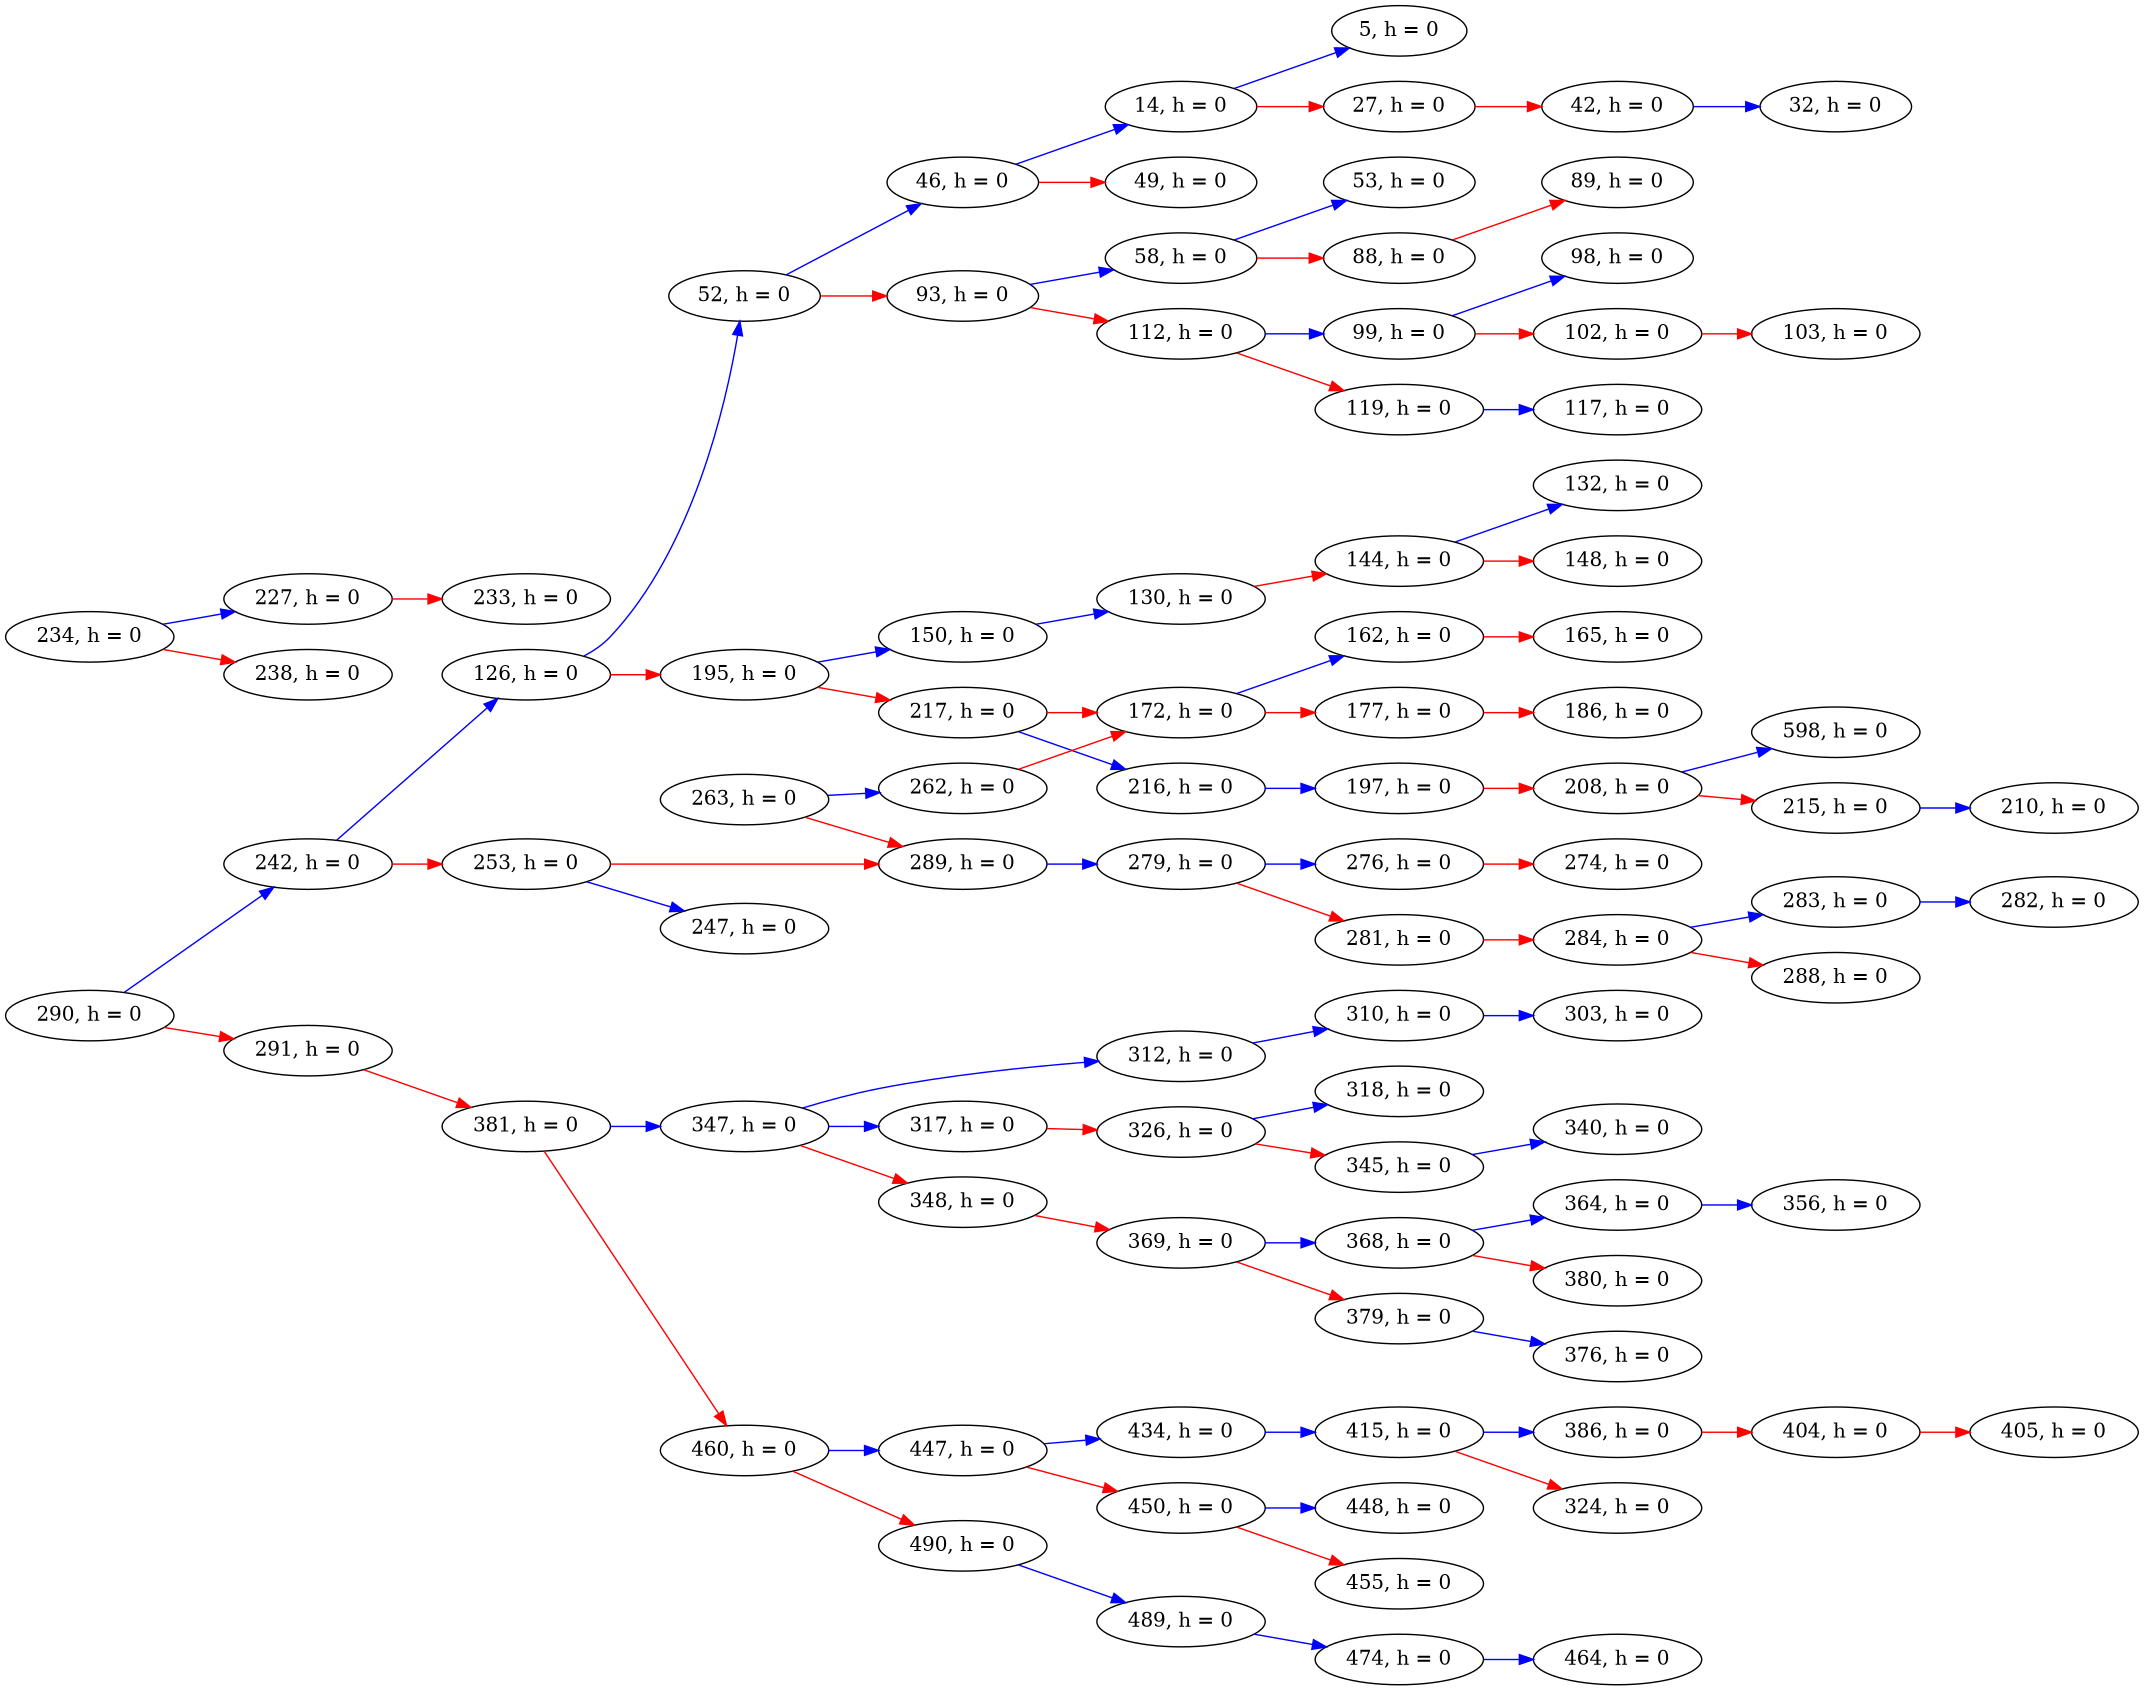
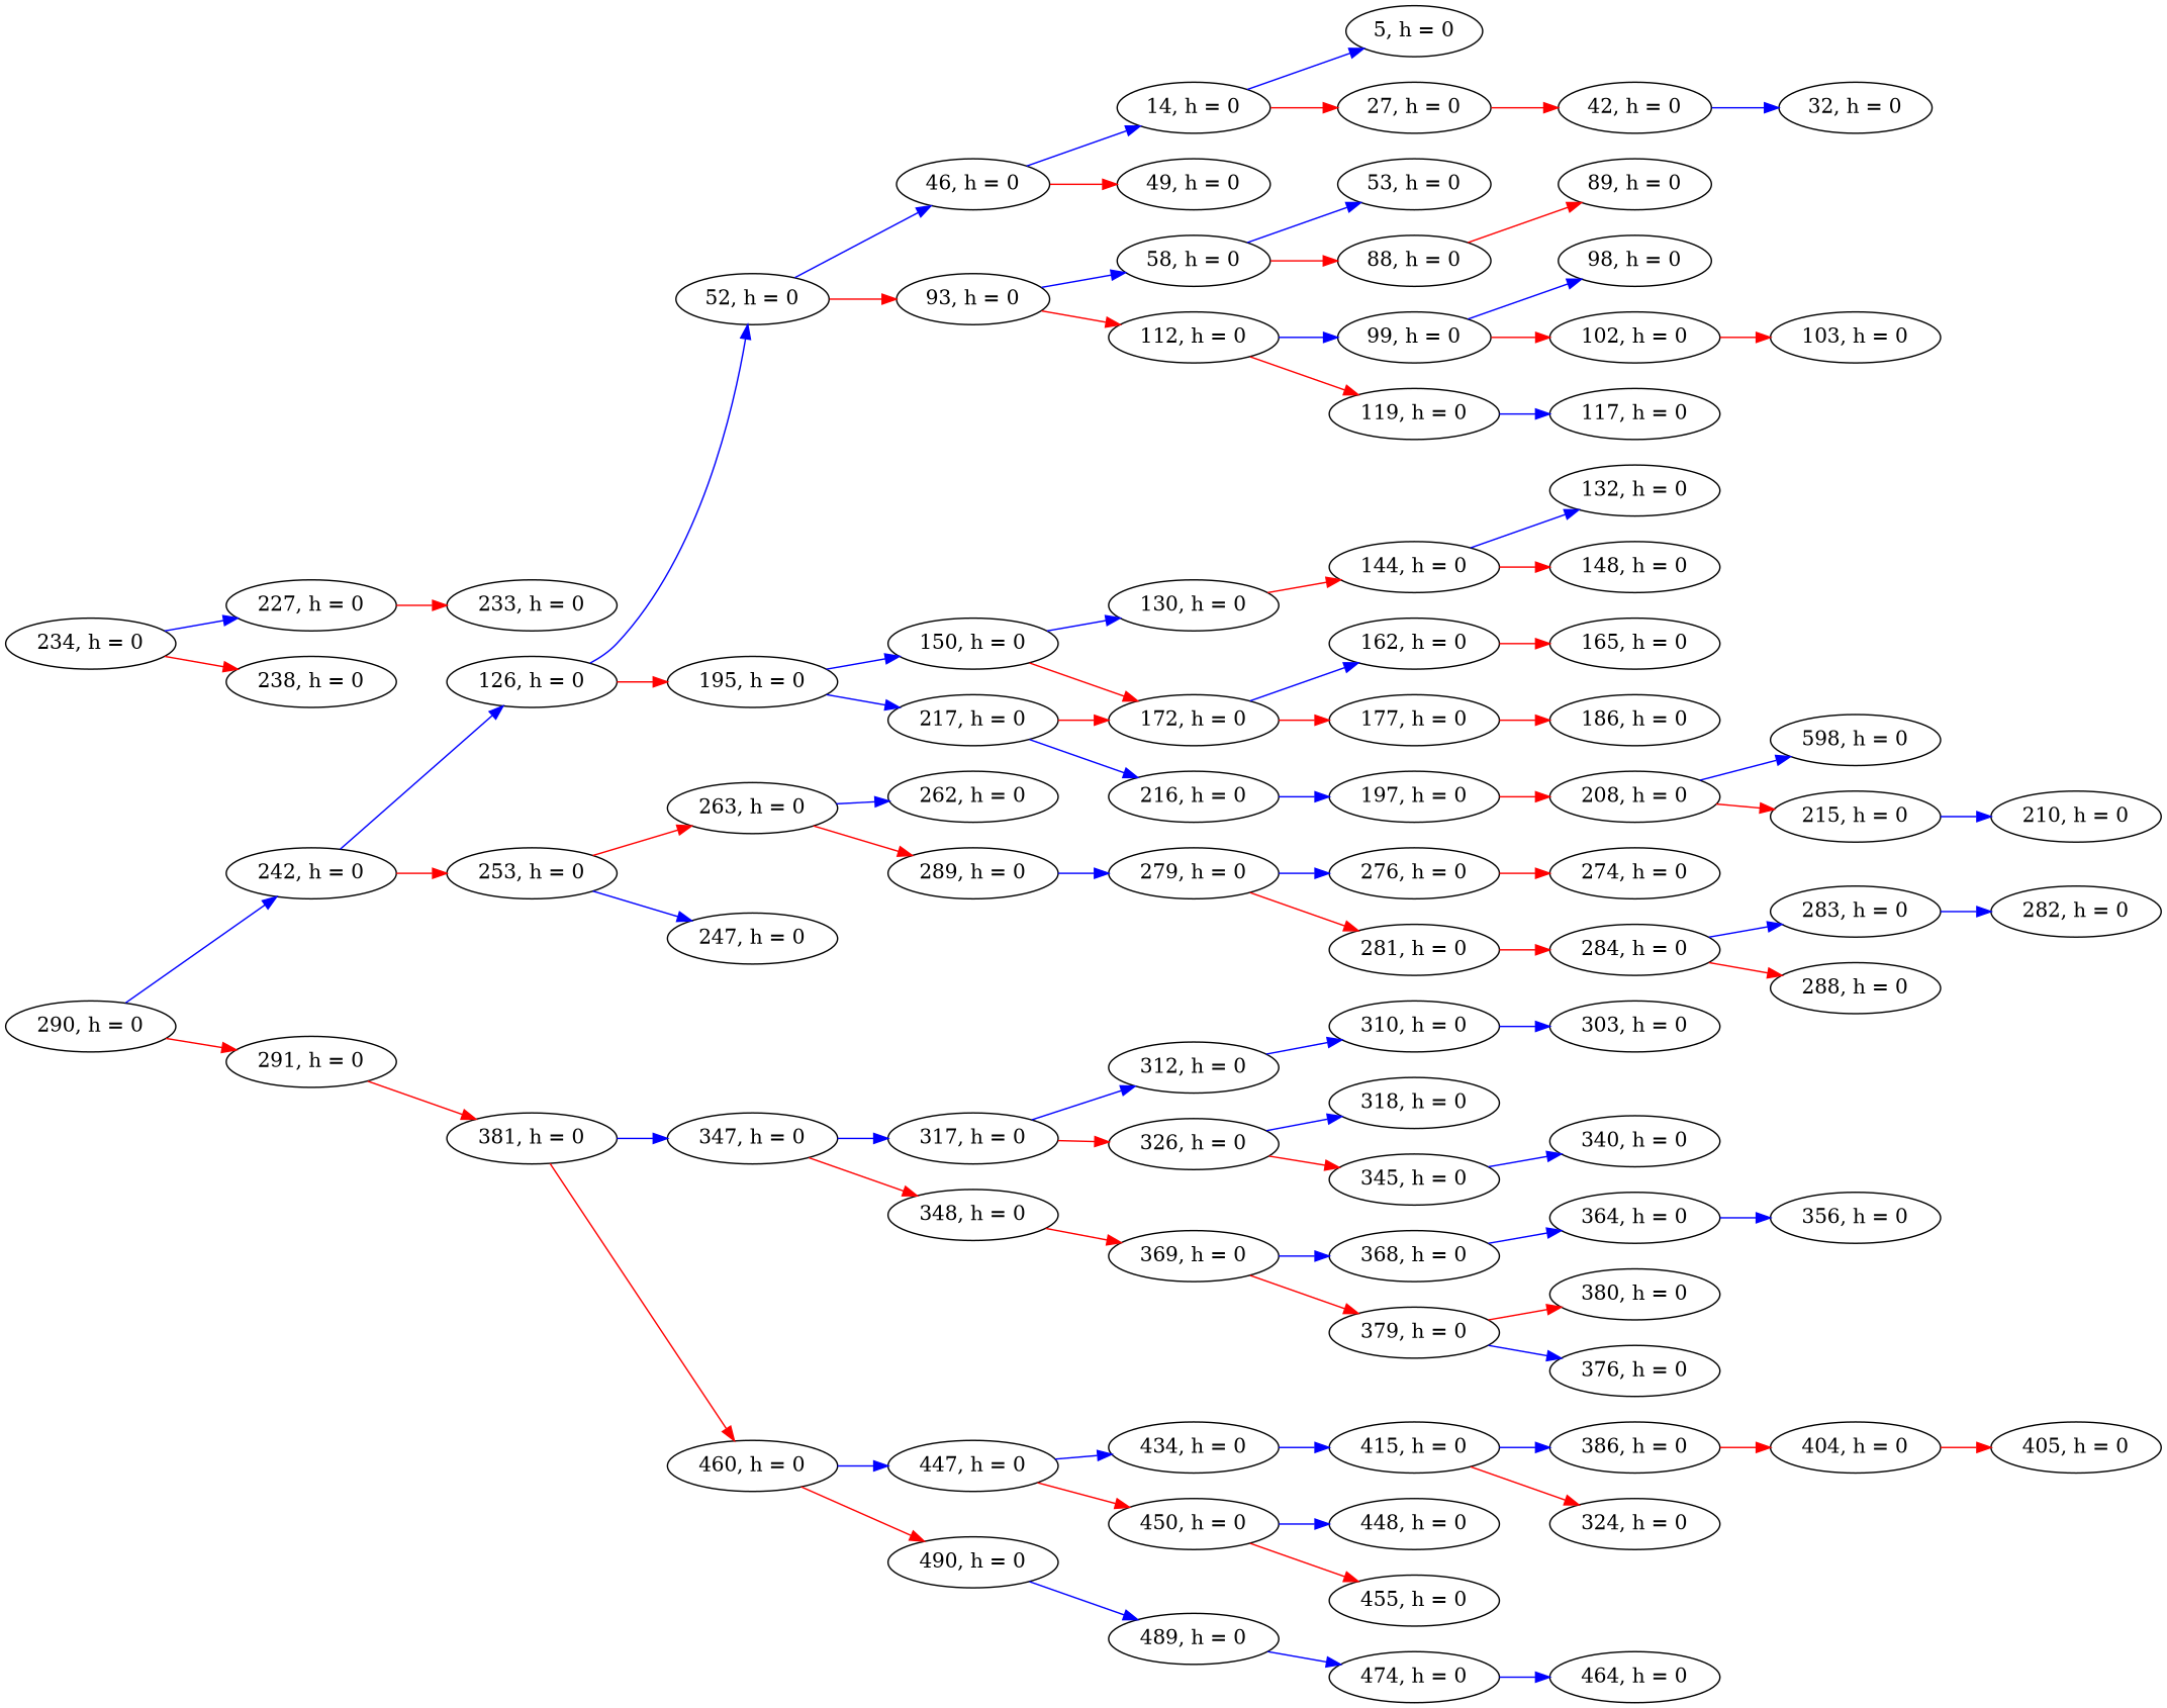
  digraph {
    rankdir=LR
    edge [color=blue]
    n1 [label="290, h = 0"]
    n2 [label="242, h = 0"]
    n3 [label="291, h = 0"]
    n4 [label="126, h = 0"]
    n5 [label="253, h = 0"]
    n6 [label="381, h = 0"]
    n7 [label="52, h = 0"]
    n8 [label="195, h = 0"]
    n9 [label="247, h = 0"]
    n10 [label="263, h = 0"]
    n11 [label="347, h = 0"]
    n12 [label="460, h = 0"]
    n13 [label="46, h = 0"]
    n14 [label="93, h = 0"]
    n15 [label="150, h = 0"]
    n16 [label="217, h = 0"]
    n17 [label="262, h = 0"]
    n18 [label="289, h = 0"]
    n19 [label="14, h = 0"]
    n20 [label="49, h = 0"]
    n21 [label="58, h = 0"]
    n22 [label="112, h = 0"]
    n23 [label="130, h = 0"]
    n24 [label="172, h = 0"]
    n25 [label="216, h = 0"]
    n26 [label="5, h = 0"]
    n27 [label="27, h = 0"]
    n28 [label="53, h = 0"]
    n29 [label="88, h = 0"]
    n30 [label="99, h = 0"]
    n31 [label="119, h = 0"]
    n32 [label="42, h = 0"]
    n33 [label="32, h = 0"]
    n34 [label="89, h = 0"]
    n35 [label="98, h = 0"]
    n36 [label="102, h = 0"]
    n37 [label="117, h = 0"]
    n38 [label="103, h = 0"]
    n39 [label="144, h = 0"]
    n40 [label="162, h = 0"]
    n41 [label="177, h = 0"]
    n42 [label="197, h = 0"]
    n43 [label="234, h = 0"]
    n44 [label="227, h = 0"]
    n45 [label="238, h = 0"]
    n46 [label="132, h = 0"]
    n47 [label="148, h = 0"]
    n48 [label="165, h = 0"]
    n49 [label="186, h = 0"]
    n50 [label="208, h = 0"]
    n51 [label="233, h = 0"]
    n52 [label="598, h = 0"]
    n53 [label="215, h = 0"]
    n54 [label="210, h = 0"]
    n55 [label="279, h = 0"]
    n56 [label="276, h = 0"]
    n57 [label="281, h = 0"]
    n58 [label="274, h = 0"]
    n59 [label="284, h = 0"]
    n60 [label="283, h = 0"]
    n61 [label="288, h = 0"]
    n62 [label="282, h = 0"]
    n63 [label="317, h = 0"]
    n64 [label="348, h = 0"]
    n65 [label="447, h = 0"]
    n66 [label="490, h = 0"]
    n67 [label="312, h = 0"]
    n68 [label="326, h = 0"]
    n69 [label="369, h = 0"]
    n70 [label="434, h = 0"]
    n71 [label="450, h = 0"]
    n72 [label="489, h = 0"]
    n73 [label="310, h = 0"]
    n74 [label="318, h = 0"]
    n75 [label="345, h = 0"]
    n76 [label="368, h = 0"]
    n77 [label="379, h = 0"]
    n78 [label="303, h = 0"]
    n79 [label="340, h = 0"]
    n80 [label="364, h = 0"]
    n81 [label="376, h = 0"]
    n82 [label="380, h = 0"]
    n83 [label="356, h = 0"]
    n84 [label="415, h = 0"]
    n85 [label="448, h = 0"]
    n86 [label="455, h = 0"]
    n87 [label="474, h = 0"]
    n88 [label="386, h = 0"]
    n89 [label="324, h = 0"]
    n90 [label="404, h = 0"]
    n91 [label="405, h = 0"]
    n92 [label="464, h = 0"]
    n1 -> n2
    n1 -> n3 [color=red]
    n2 -> n4
    n2 -> n5 [color=red]
    n3 -> n6 [color=red]
    n4 -> n7
    n4 -> n8 [color=red]
    n5 -> n9
-   n5 -> n18 [color=red]
+   n5 -> n10 [color=red]
    n6 -> n11
    n6 -> n12 [color=red]
    n7 -> n13
    n7 -> n14 [color=red]
    n8 -> n15
-   n8 -> n16 [color=red]
+   n8 -> n16
    n10 -> n17
    n10 -> n18 [color=red]
    n11 -> n63
    n11 -> n64 [color=red]
    n12 -> n65
    n12 -> n66 [color=red]
    n13 -> n19
    n13 -> n20 [color=red]
    n14 -> n21
    n14 -> n22 [color=red]
    n15 -> n23
-   n17 -> n24 [color=red]
+   n15 -> n24 [color=red]
    n16 -> n24 [color=red]
    n16 -> n25
    n18 -> n55
    n19 -> n26
    n19 -> n27 [color=red]
    n21 -> n28
    n21 -> n29 [color=red]
    n22 -> n30
    n22 -> n31 [color=red]
    n23 -> n39 [color=red]
    n24 -> n40
    n24 -> n41 [color=red]
    n25 -> n42
    n27 -> n32 [color=red]
    n29 -> n34 [color=red]
    n30 -> n35
    n30 -> n36 [color=red]
    n31 -> n37
    n32 -> n33
    n36 -> n38 [color=red]
    n39 -> n46
    n39 -> n47 [color=red]
    n40 -> n48 [color=red]
    n41 -> n49 [color=red]
    n42 -> n50 [color=red]
    n43 -> n44
    n43 -> n45 [color=red]
    n44 -> n51 [color=red]
    n50 -> n52
    n50 -> n53 [color=red]
    n53 -> n54
    n55 -> n56
    n55 -> n57 [color=red]
    n56 -> n58 [color=red]
    n57 -> n59 [color=red]
    n59 -> n60
    n59 -> n61 [color=red]
    n60 -> n62
-   n11 -> n67
+   n63 -> n67
    n63 -> n68 [color=red]
    n64 -> n69 [color=red]
    n65 -> n70
    n65 -> n71 [color=red]
    n66 -> n72
    n67 -> n73
    n68 -> n74
    n68 -> n75 [color=red]
    n69 -> n76
    n69 -> n77 [color=red]
    n70 -> n84
    n71 -> n85
    n71 -> n86 [color=red]
    n72 -> n87
    n73 -> n78
    n75 -> n79
    n76 -> n80
    n77 -> n81
-   n76 -> n82 [color=red]
+   n77 -> n82 [color=red]
    n80 -> n83
    n84 -> n88
    n84 -> n89 [color=red]
    n87 -> n92
    n88 -> n90 [color=red]
    n90 -> n91 [color=red]
  }
